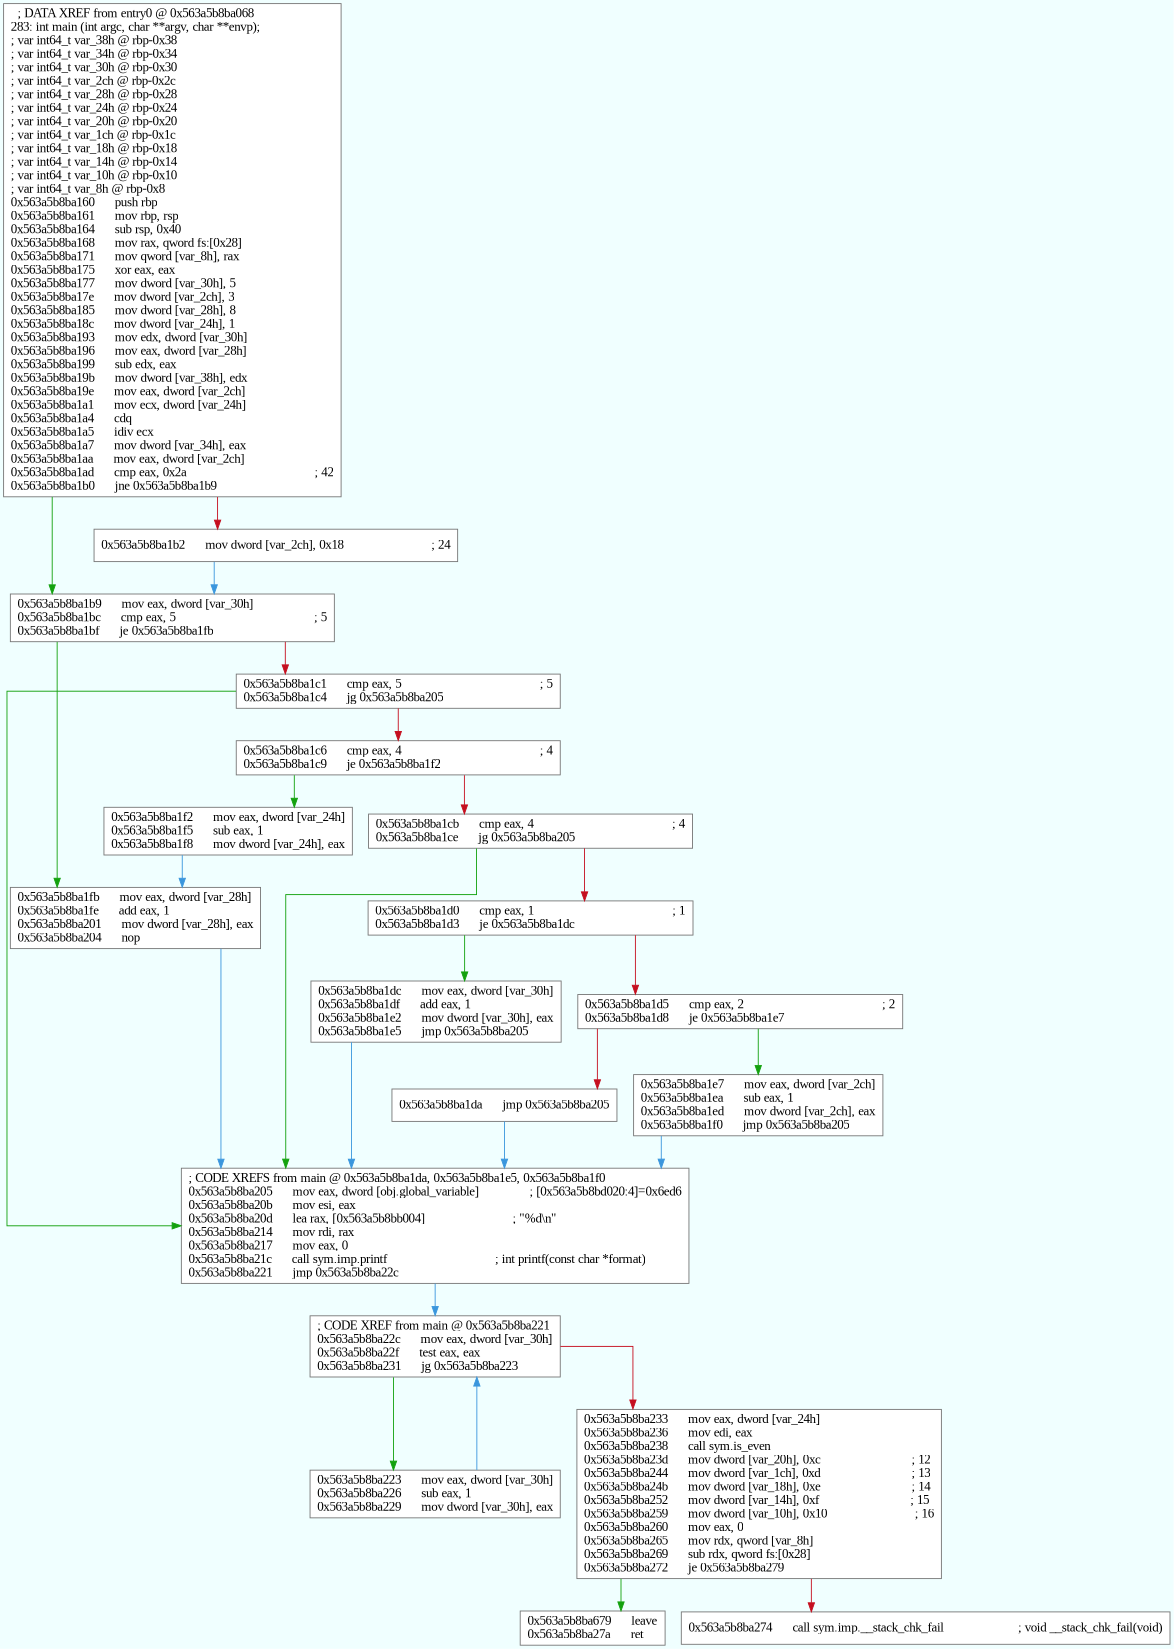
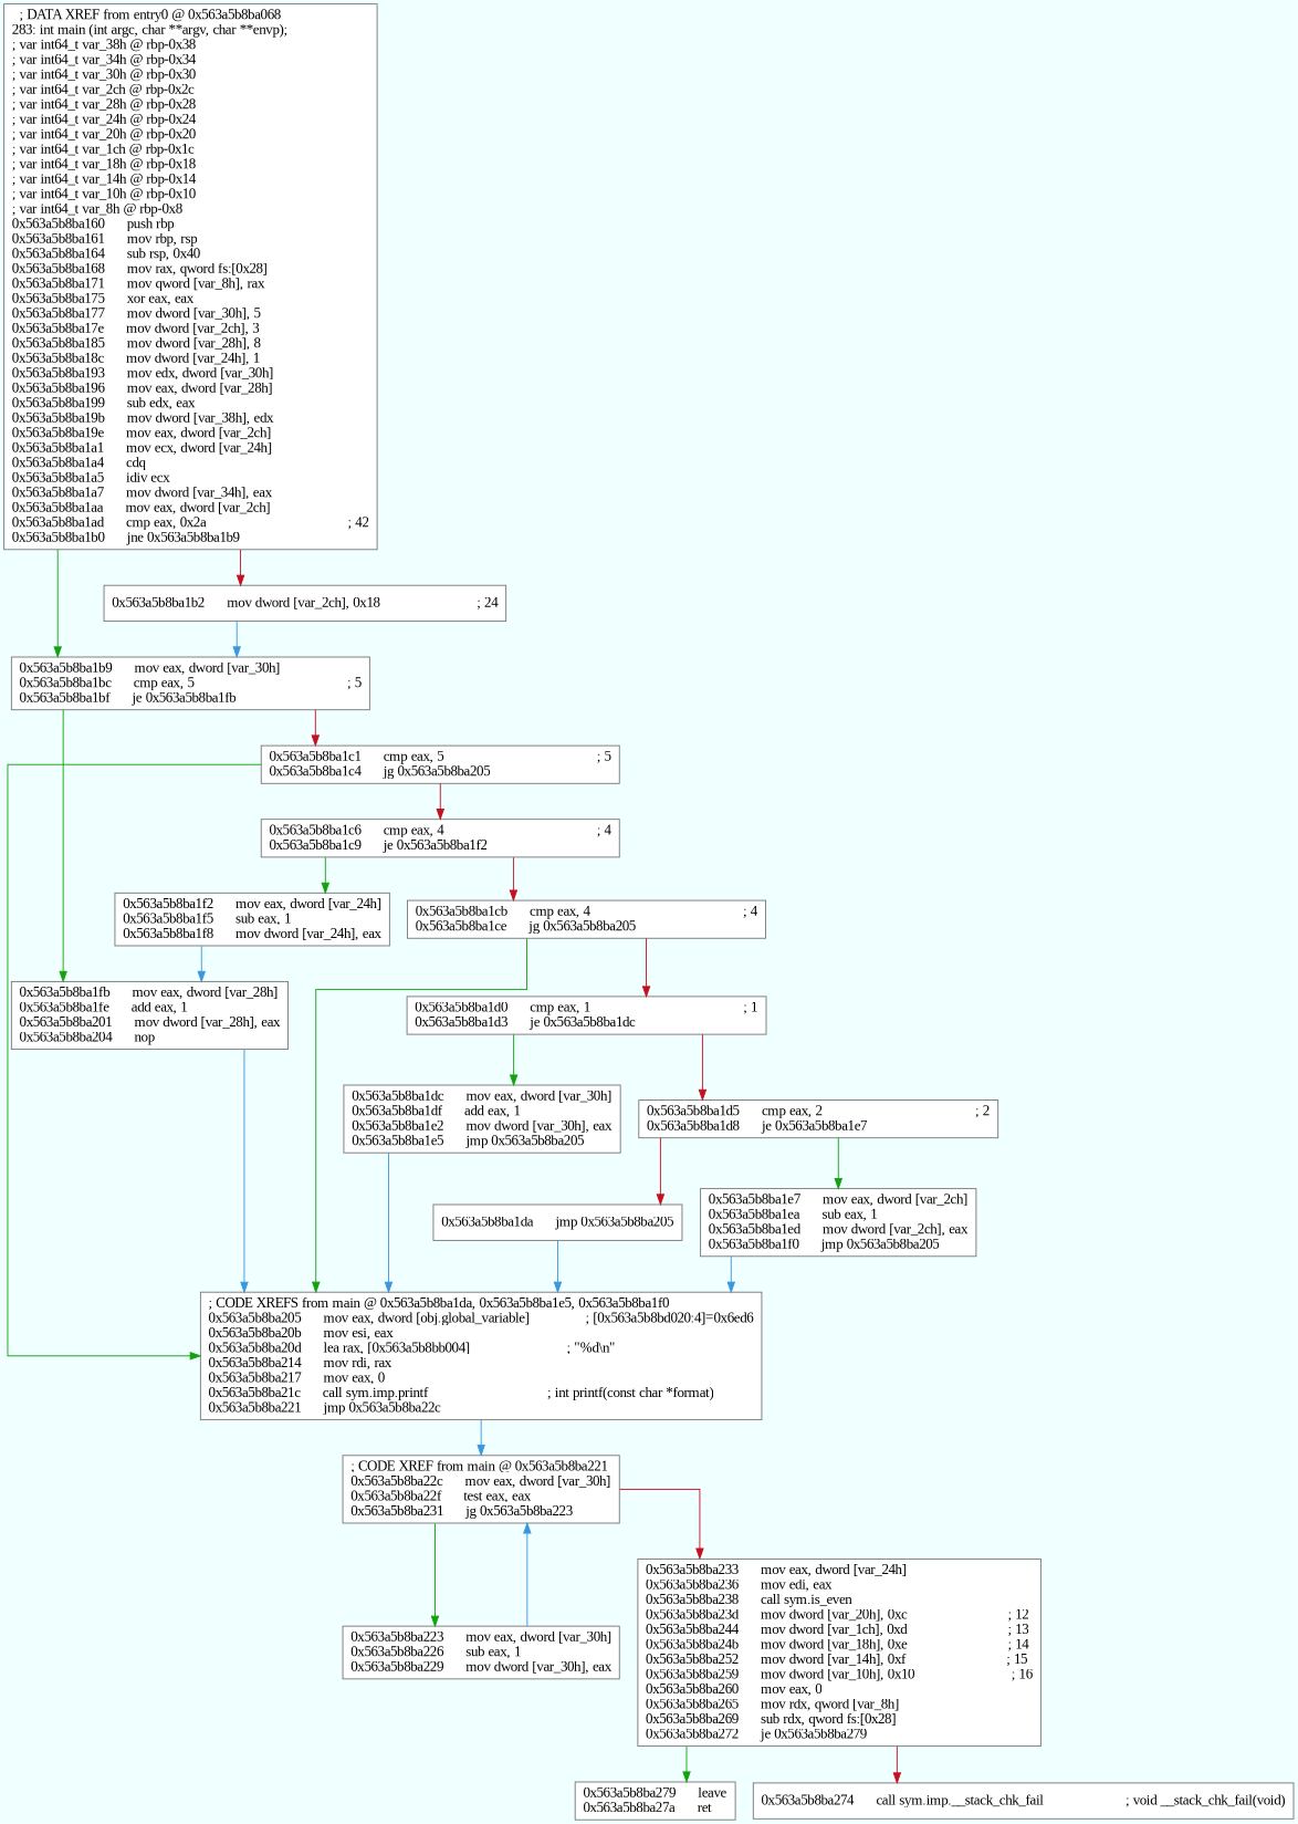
  digraph {
    bgcolor=azure
    fontname="Liberation Serif"
    fontsize=8
    splines=ortho
    node [color="#767676" fillcolor=white fontname="Liberation Serif" shape=box style=filled]
    edge [arrowhead=normal color="#13a10e" fontname="Liberation Serif"]
    n1 [label="  ; DATA XREF from entry0 @ 0x563a5b8ba068\l283: int main (int argc, char **argv, char **envp);\l; var int64_t var_38h @ rbp-0x38\l; var int64_t var_34h @ rbp-0x34\l; var int64_t var_30h @ rbp-0x30\l; var int64_t var_2ch @ rbp-0x2c\l; var int64_t var_28h @ rbp-0x28\l; var int64_t var_24h @ rbp-0x24\l; var int64_t var_20h @ rbp-0x20\l; var int64_t var_1ch @ rbp-0x1c\l; var int64_t var_18h @ rbp-0x18\l; var int64_t var_14h @ rbp-0x14\l; var int64_t var_10h @ rbp-0x10\l; var int64_t var_8h @ rbp-0x8\l0x563a5b8ba160      push rbp\l0x563a5b8ba161      mov rbp, rsp\l0x563a5b8ba164      sub rsp, 0x40\l0x563a5b8ba168      mov rax, qword fs:[0x28]\l0x563a5b8ba171      mov qword [var_8h], rax\l0x563a5b8ba175      xor eax, eax\l0x563a5b8ba177      mov dword [var_30h], 5\l0x563a5b8ba17e      mov dword [var_2ch], 3\l0x563a5b8ba185      mov dword [var_28h], 8\l0x563a5b8ba18c      mov dword [var_24h], 1\l0x563a5b8ba193      mov edx, dword [var_30h]\l0x563a5b8ba196      mov eax, dword [var_28h]\l0x563a5b8ba199      sub edx, eax\l0x563a5b8ba19b      mov dword [var_38h], edx\l0x563a5b8ba19e      mov eax, dword [var_2ch]\l0x563a5b8ba1a1      mov ecx, dword [var_24h]\l0x563a5b8ba1a4      cdq\l0x563a5b8ba1a5      idiv ecx\l0x563a5b8ba1a7      mov dword [var_34h], eax\l0x563a5b8ba1aa      mov eax, dword [var_2ch]\l0x563a5b8ba1ad      cmp eax, 0x2a                                      ; 42\l0x563a5b8ba1b0      jne 0x563a5b8ba1b9\l"]
    n2 [label="0x563a5b8ba1b9      mov eax, dword [var_30h]\l0x563a5b8ba1bc      cmp eax, 5                                         ; 5\l0x563a5b8ba1bf      je 0x563a5b8ba1fb\l"]
    n3 [label="0x563a5b8ba1b2      mov dword [var_2ch], 0x18                          ; 24\l"]
    n4 [label="0x563a5b8ba1fb      mov eax, dword [var_28h]\l0x563a5b8ba1fe      add eax, 1\l0x563a5b8ba201      mov dword [var_28h], eax\l0x563a5b8ba204      nop\l"]
    n5 [label="0x563a5b8ba1c1      cmp eax, 5                                         ; 5\l0x563a5b8ba1c4      jg 0x563a5b8ba205\l"]
    n6 [label="; CODE XREFS from main @ 0x563a5b8ba1da, 0x563a5b8ba1e5, 0x563a5b8ba1f0\l0x563a5b8ba205      mov eax, dword [obj.global_variable]               ; [0x563a5b8bd020:4]=0x6ed6\l0x563a5b8ba20b      mov esi, eax\l0x563a5b8ba20d      lea rax, [0x563a5b8bb004]                          ; \"%d\\n\"\l0x563a5b8ba214      mov rdi, rax\l0x563a5b8ba217      mov eax, 0\l0x563a5b8ba21c      call sym.imp.printf                                ; int printf(const char *format)\l0x563a5b8ba221      jmp 0x563a5b8ba22c\l"]
    n7 [label="; CODE XREF from main @ 0x563a5b8ba221\l0x563a5b8ba22c      mov eax, dword [var_30h]\l0x563a5b8ba22f      test eax, eax\l0x563a5b8ba231      jg 0x563a5b8ba223\l"]
    n8 [label="0x563a5b8ba223      mov eax, dword [var_30h]\l0x563a5b8ba226      sub eax, 1\l0x563a5b8ba229      mov dword [var_30h], eax\l"]
    n9 [label="0x563a5b8ba233      mov eax, dword [var_24h]\l0x563a5b8ba236      mov edi, eax\l0x563a5b8ba238      call sym.is_even\l0x563a5b8ba23d      mov dword [var_20h], 0xc                           ; 12\l0x563a5b8ba244      mov dword [var_1ch], 0xd                           ; 13\l0x563a5b8ba24b      mov dword [var_18h], 0xe                           ; 14\l0x563a5b8ba252      mov dword [var_14h], 0xf                           ; 15\l0x563a5b8ba259      mov dword [var_10h], 0x10                          ; 16\l0x563a5b8ba260      mov eax, 0\l0x563a5b8ba265      mov rdx, qword [var_8h]\l0x563a5b8ba269      sub rdx, qword fs:[0x28]\l0x563a5b8ba272      je 0x563a5b8ba279\l"]
-   n10 [label="0x563a5b8ba679      leave\l0x563a5b8ba27a      ret\l"]
+   n10 [label="0x563a5b8ba279      leave\l0x563a5b8ba27a      ret\l"]
    n11 [label="0x563a5b8ba274      call sym.imp.__stack_chk_fail                      ; void __stack_chk_fail(void)\l"]
    n12 [label="0x563a5b8ba1c6      cmp eax, 4                                         ; 4\l0x563a5b8ba1c9      je 0x563a5b8ba1f2\l"]
    n13 [label="0x563a5b8ba1f2      mov eax, dword [var_24h]\l0x563a5b8ba1f5      sub eax, 1\l0x563a5b8ba1f8      mov dword [var_24h], eax\l"]
    n14 [label="0x563a5b8ba1cb      cmp eax, 4                                         ; 4\l0x563a5b8ba1ce      jg 0x563a5b8ba205\l"]
    n15 [label="0x563a5b8ba1d0      cmp eax, 1                                         ; 1\l0x563a5b8ba1d3      je 0x563a5b8ba1dc\l"]
    n16 [label="0x563a5b8ba1dc      mov eax, dword [var_30h]\l0x563a5b8ba1df      add eax, 1\l0x563a5b8ba1e2      mov dword [var_30h], eax\l0x563a5b8ba1e5      jmp 0x563a5b8ba205\l"]
    n17 [label="0x563a5b8ba1d5      cmp eax, 2                                         ; 2\l0x563a5b8ba1d8      je 0x563a5b8ba1e7\l"]
    n18 [label="0x563a5b8ba1e7      mov eax, dword [var_2ch]\l0x563a5b8ba1ea      sub eax, 1\l0x563a5b8ba1ed      mov dword [var_2ch], eax\l0x563a5b8ba1f0      jmp 0x563a5b8ba205\l"]
    n19 [label="0x563a5b8ba1da      jmp 0x563a5b8ba205\l"]
    n1 -> n2
    n1 -> n3 [color="#c50f1f"]
    n2 -> n4
    n2 -> n5 [color="#c50f1f"]
    n3 -> n2 [color="#3a96dd"]
    n4 -> n6 [color="#3a96dd"]
    n5 -> n6
    n5 -> n12 [color="#c50f1f"]
    n6 -> n7 [color="#3a96dd"]
    n7 -> n8
    n7 -> n9 [color="#c50f1f"]
    n8 -> n7 [color="#3a96dd"]
    n9 -> n10
    n9 -> n11 [color="#c50f1f"]
    n12 -> n13
    n12 -> n14 [color="#c50f1f"]
    n13 -> n4 [color="#3a96dd"]
    n14 -> n6
    n14 -> n15 [color="#c50f1f"]
    n15 -> n16
    n15 -> n17 [color="#c50f1f"]
    n16 -> n6 [color="#3a96dd"]
    n17 -> n18
    n17 -> n19 [color="#c50f1f"]
    n18 -> n6 [color="#3a96dd"]
    n19 -> n6 [color="#3a96dd"]
  }
